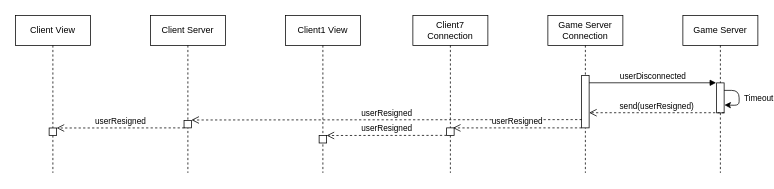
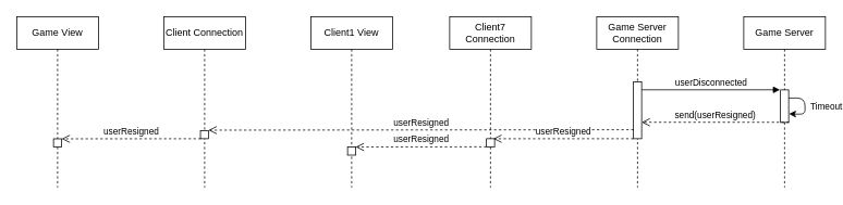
  <mxCell id="0" />
  <mxCell id="1" parent="0" />
- <mxCell id="2" value="Client View" style="shape=umlLifeline;perimeter=lifelinePerimeter;whiteSpace=wrap;html=1;container=1;collapsible=0;recursiveResize=0;outlineConnect=0;" vertex="1" parent="1"><mxGeometry x="20" y="20" width="100" height="210" as="geometry" /></mxCell>
+ <mxCell id="2" value="Game View" style="shape=umlLifeline;perimeter=lifelinePerimeter;whiteSpace=wrap;html=1;container=1;collapsible=0;recursiveResize=0;outlineConnect=0;" vertex="1" parent="1"><mxGeometry x="20" y="20" width="100" height="210" as="geometry" /></mxCell>
  <mxCell id="3" value="" style="html=1;points=[];perimeter=orthogonalPerimeter;" vertex="1" parent="2"><mxGeometry x="45" y="150.16" width="10" height="10" as="geometry" /></mxCell>
- <mxCell id="4" value="Client Server" style="shape=umlLifeline;perimeter=lifelinePerimeter;whiteSpace=wrap;html=1;container=1;collapsible=0;recursiveResize=0;outlineConnect=0;size=40;" vertex="1" parent="1"><mxGeometry x="200" y="20" width="100" height="210" as="geometry" /></mxCell>
+ <mxCell id="4" value="Client Connection" style="shape=umlLifeline;perimeter=lifelinePerimeter;whiteSpace=wrap;html=1;container=1;collapsible=0;recursiveResize=0;outlineConnect=0;size=40;" vertex="1" parent="1"><mxGeometry x="200" y="20" width="100" height="210" as="geometry" /></mxCell>
  <mxCell id="5" value="" style="html=1;points=[];perimeter=orthogonalPerimeter;" vertex="1" parent="4"><mxGeometry x="44.89" y="140" width="10" height="10" as="geometry" /></mxCell>
  <mxCell id="6" value="Game Server&lt;br&gt;Connection" style="shape=umlLifeline;perimeter=lifelinePerimeter;whiteSpace=wrap;html=1;container=1;collapsible=0;recursiveResize=0;outlineConnect=0;" vertex="1" parent="1"><mxGeometry x="730" y="20" width="100" height="210" as="geometry" /></mxCell>
  <mxCell id="7" value="" style="html=1;points=[];perimeter=orthogonalPerimeter;" vertex="1" parent="6"><mxGeometry x="45" y="80.16" width="10" height="69.84" as="geometry" /></mxCell>
  <mxCell id="8" value="Game Server" style="shape=umlLifeline;perimeter=lifelinePerimeter;whiteSpace=wrap;html=1;container=1;collapsible=0;recursiveResize=0;outlineConnect=0;" vertex="1" parent="1"><mxGeometry x="910" y="20" width="100" height="210" as="geometry" /></mxCell>
  <mxCell id="9" value="" style="html=1;points=[];perimeter=orthogonalPerimeter;" vertex="1" parent="8"><mxGeometry x="45" y="90" width="10" height="40" as="geometry" /></mxCell>
  <mxCell id="10" style="edgeStyle=none;html=1;entryX=1.042;entryY=0.738;entryDx=0;entryDy=0;entryPerimeter=0;" edge="1" parent="8" source="9" target="9"><mxGeometry relative="1" as="geometry" /></mxCell>
  <mxCell id="11" value="Timeout" style="edgeLabel;html=1;align=center;verticalAlign=middle;resizable=0;points=[];" vertex="1" connectable="0" parent="10"><mxGeometry x="-0.094" y="-1" relative="1" as="geometry"><mxPoint x="26" y="3" as="offset" /></mxGeometry></mxCell>
  <mxCell id="12" value="userResigned" style="html=1;verticalAlign=bottom;endArrow=open;dashed=1;endSize=8;entryX=0.986;entryY=-0.051;entryDx=0;entryDy=0;entryPerimeter=0;exitX=0.022;exitY=0.842;exitDx=0;exitDy=0;exitPerimeter=0;" edge="1" parent="1" target="5" source="7"><mxGeometry relative="1" as="geometry"><mxPoint x="770" y="170" as="sourcePoint" /><mxPoint x="329.89" y="130.16" as="targetPoint" /></mxGeometry></mxCell>
  <mxCell id="13" value="userDisconnected" style="html=1;verticalAlign=bottom;endArrow=block;entryX=-0.068;entryY=-0.003;entryDx=0;entryDy=0;entryPerimeter=0;" edge="1" parent="1" source="7" target="9"><mxGeometry width="80" relative="1" as="geometry"><mxPoint x="1304.89" y="130.16" as="sourcePoint" /><mxPoint x="950" y="110" as="targetPoint" /></mxGeometry></mxCell>
  <mxCell id="14" value="send(userResigned)" style="html=1;verticalAlign=bottom;endArrow=open;dashed=1;endSize=8;exitX=1.022;exitY=0.995;exitDx=0;exitDy=0;exitPerimeter=0;" edge="1" parent="1" source="9" target="7"><mxGeometry relative="1" as="geometry"><mxPoint x="1164.89" y="160.16" as="sourcePoint" /><mxPoint x="1274.89" y="160.16" as="targetPoint" /></mxGeometry></mxCell>
  <mxCell id="15" value="userResigned" style="html=1;verticalAlign=bottom;endArrow=open;dashed=1;endSize=8;exitX=0.041;exitY=1.002;exitDx=0;exitDy=0;exitPerimeter=0;" edge="1" parent="1" source="5" target="3"><mxGeometry relative="1" as="geometry"><mxPoint x="294.89" y="180.16" as="sourcePoint" /><mxPoint x="129.89" y="180.32" as="targetPoint" /></mxGeometry></mxCell>
  <mxCell id="16" value="Client1 View" style="shape=umlLifeline;perimeter=lifelinePerimeter;whiteSpace=wrap;html=1;container=1;collapsible=0;recursiveResize=0;outlineConnect=0;" vertex="1" parent="1"><mxGeometry x="380" y="20" width="100" height="210" as="geometry" /></mxCell>
  <mxCell id="17" value="" style="html=1;points=[];perimeter=orthogonalPerimeter;" vertex="1" parent="16"><mxGeometry x="45" y="160.16" width="10" height="10" as="geometry" /></mxCell>
  <mxCell id="18" value="Client7 Connection" style="shape=umlLifeline;perimeter=lifelinePerimeter;whiteSpace=wrap;html=1;container=1;collapsible=0;recursiveResize=0;outlineConnect=0;" vertex="1" parent="1"><mxGeometry x="550" y="20" width="100" height="210" as="geometry" /></mxCell>
  <mxCell id="19" value="" style="html=1;points=[];perimeter=orthogonalPerimeter;" vertex="1" parent="18"><mxGeometry x="45" y="150" width="10" height="10" as="geometry" /></mxCell>
  <mxCell id="20" value="userResigned" style="html=1;verticalAlign=bottom;endArrow=open;dashed=1;endSize=8;entryX=0.848;entryY=0.005;entryDx=0;entryDy=0;entryPerimeter=0;" edge="1" parent="1" source="7" target="19"><mxGeometry relative="1" as="geometry"><mxPoint x="780" y="180" as="sourcePoint" /><mxPoint x="700" y="170" as="targetPoint" /></mxGeometry></mxCell>
  <mxCell id="21" value="userResigned" style="html=1;verticalAlign=bottom;endArrow=open;dashed=1;endSize=8;" edge="1" parent="1" source="19" target="17"><mxGeometry relative="1" as="geometry"><mxPoint x="600" y="190" as="sourcePoint" /><mxPoint x="520" y="190" as="targetPoint" /></mxGeometry></mxCell>
